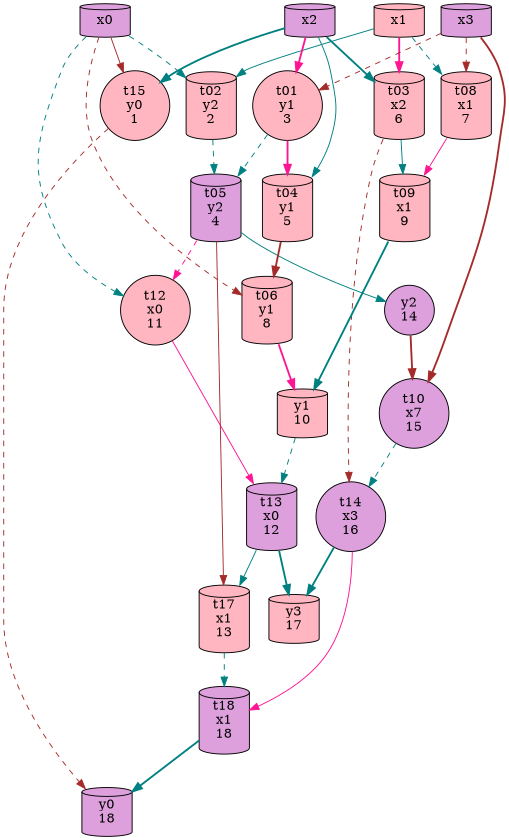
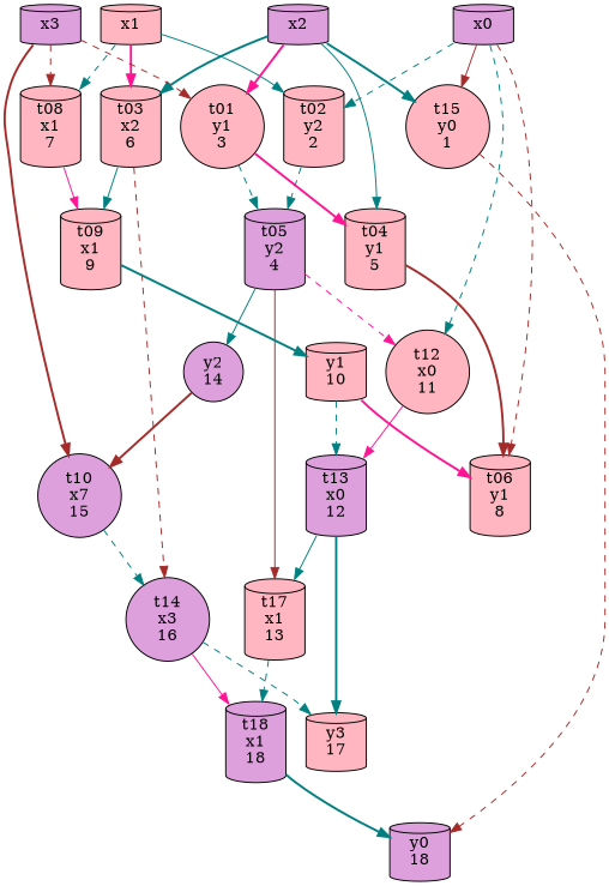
  strict digraph {
    node [fillcolor=lightpink shape=cylinder style=filled]
    edge [color=teal style=dashed]
    x0 [fillcolor=plum]
    t15 [label="\N\ny0\n1" shape=circle]
    t02 [label="\N\ny2\n2"]
    t06 [label="\N\ny1\n8"]
    t12 [label="\N\nx0\n11" shape=circle]
    y0 [fillcolor=plum label="\N\n18"]
    t05 [fillcolor=plum label="\N\ny2\n4"]
    y1 [label="\N\n10"]
    t13 [fillcolor=plum label="\N\nx0\n12"]
    x1
    t03 [label="\N\nx2\n6"]
    t08 [label="\N\nx1\n7"]
    t09 [label="\N\nx1\n9"]
    t14 [fillcolor=plum label="\N\nx3\n16" shape=circle]
    x2 [fillcolor=plum]
    t01 [label="\N\ny1\n3" shape=circle]
    t04 [label="\N\ny1\n5"]
    x3 [fillcolor=plum]
    t10 [fillcolor=plum label="\N\nx7\n15" shape=circle]
    t17 [label="\N\nx1\n13"]
    y2 [fillcolor=plum label="\N\n14" shape=circle]
    t18 [fillcolor=plum label="\N\nx1\n18"]
    y3 [label="\N\n17"]
    x0 -> t15 [color=brown style=solid]
    x0 -> t02
    x0 -> t06 [color=brown]
    x0 -> t12
    t15 -> y0 [color=brown]
    t02 -> t05
-   t06 -> y1 [color=deeppink style=bold]
+   y1 -> t06 [color=deeppink style=bold]
    t12 -> t13 [color=deeppink style=solid]
    t05 -> t12 [color=deeppink]
    t05 -> t17 [color=brown style=solid]
    t05 -> y2 [style=solid]
    y1 -> t13
    t13 -> t17 [style=solid]
    t13 -> y3 [style=bold]
    x1 -> t02 [style=solid]
    x1 -> t03 [color=deeppink style=bold]
    x1 -> t08
    t03 -> t09 [style=solid]
    t03 -> t14 [color=brown]
    t08 -> t09 [color=deeppink style=solid]
    t09 -> y1 [style=bold]
    t14 -> t18 [color=deeppink style=solid]
-   t14 -> y3 [style=bold]
+   t14 -> y3
    x2 -> t15 [style=bold]
    x2 -> t03 [style=bold]
    x2 -> t01 [color=deeppink style=bold]
    x2 -> t04 [style=solid]
    t01 -> t05
    t01 -> t04 [color=deeppink style=bold]
    t04 -> t06 [color=brown style=bold]
    x3 -> t08 [color=brown]
    x3 -> t01 [color=brown]
    x3 -> t10 [color=brown style=bold]
    t10 -> t14
    t17 -> t18
    y2 -> t10 [color=brown style=bold]
    t18 -> y0 [style=bold]
  }
